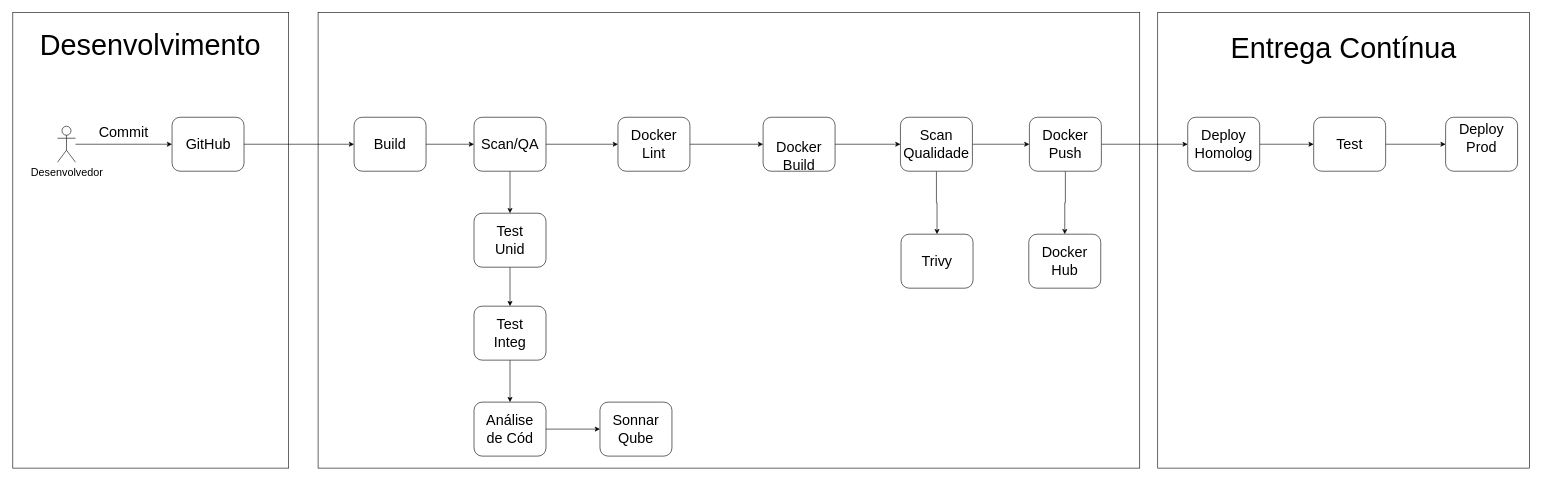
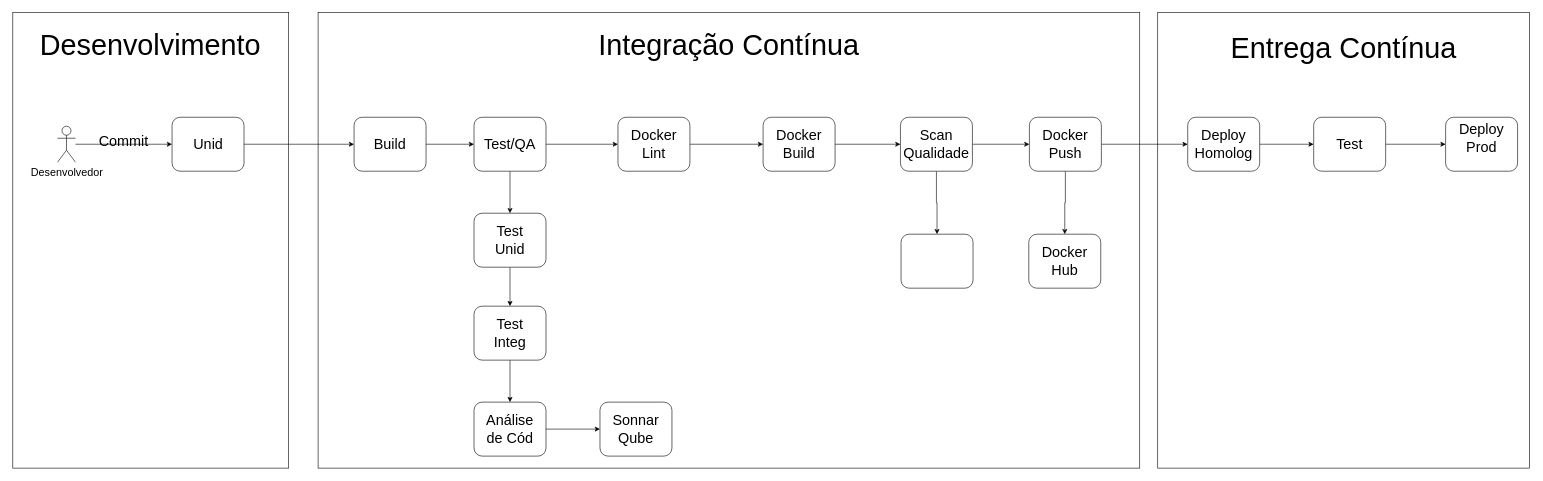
  <mxCell id="0" />
  <mxCell id="1" parent="0" />
  <mxCell id="2" value="" style="rounded=0;whiteSpace=wrap;html=1;" parent="1" vertex="1"><mxGeometry x="1929" y="20" width="620" height="760" as="geometry" /></mxCell>
  <mxCell id="3" value="" style="rounded=0;whiteSpace=wrap;html=1;" parent="1" vertex="1"><mxGeometry x="529" y="20" width="1370" height="760" as="geometry" /></mxCell>
  <mxCell id="4" value="" style="rounded=0;whiteSpace=wrap;html=1;" parent="1" vertex="1"><mxGeometry x="20" y="20" width="460" height="760" as="geometry" /></mxCell>
  <mxCell id="5" value="&lt;font style=&quot;font-size: 48px;&quot;&gt;Desenvolvimento&lt;/font&gt;" style="text;html=1;align=center;verticalAlign=middle;whiteSpace=wrap;rounded=0;" parent="1" vertex="1"><mxGeometry x="20" y="20" width="459" height="110" as="geometry" /></mxCell>
+ <mxCell id="6" value="&lt;font style=&quot;font-size: 48px;&quot;&gt;Integração Contínua&lt;/font&gt;" style="text;html=1;align=center;verticalAlign=middle;whiteSpace=wrap;rounded=0;" parent="1" vertex="1"><mxGeometry x="529" y="20" width="1370" height="110" as="geometry" /></mxCell>
  <mxCell id="7" value="&lt;font style=&quot;font-size: 48px;&quot;&gt;Entrega Contínua&lt;/font&gt;" style="text;html=1;align=center;verticalAlign=middle;whiteSpace=wrap;rounded=0;" parent="1" vertex="1"><mxGeometry x="1929" y="20" width="620" height="120" as="geometry" /></mxCell>
  <mxCell id="8" style="edgeStyle=orthogonalEdgeStyle;rounded=0;orthogonalLoop=1;jettySize=auto;html=1;entryX=0;entryY=0.5;entryDx=0;entryDy=0;" parent="1" source="9" target="11" edge="1"><mxGeometry relative="1" as="geometry" /></mxCell>
  <mxCell id="9" value="&lt;font style=&quot;font-size: 18px;&quot;&gt;Desenvolvedor&lt;/font&gt;" style="shape=umlActor;verticalLabelPosition=bottom;verticalAlign=top;html=1;outlineConnect=0;" parent="1" vertex="1"><mxGeometry x="94.5" y="210" width="30" height="60" as="geometry" /></mxCell>
  <mxCell id="10" style="edgeStyle=orthogonalEdgeStyle;rounded=0;orthogonalLoop=1;jettySize=auto;html=1;exitX=1;exitY=0.5;exitDx=0;exitDy=0;entryX=0;entryY=0.5;entryDx=0;entryDy=0;" parent="1" source="11" target="15" edge="1"><mxGeometry relative="1" as="geometry" /></mxCell>
  <mxCell id="11" value="" style="rounded=1;whiteSpace=wrap;html=1;" parent="1" vertex="1"><mxGeometry x="285.5" y="195" width="120" height="90" as="geometry" /></mxCell>
- <mxCell id="12" value="&lt;font style=&quot;font-size: 24px;&quot;&gt;Commit&lt;/font&gt;" style="text;html=1;align=center;verticalAlign=middle;whiteSpace=wrap;rounded=0;" parent="1" vertex="1"><mxGeometry x="154.5" y="200" width="100" height="40" as="geometry" /></mxCell>
- <mxCell id="13" value="&lt;font style=&quot;font-size: 24px;&quot;&gt;GitHub&lt;/font&gt;" style="text;html=1;align=center;verticalAlign=middle;whiteSpace=wrap;rounded=0;" parent="1" vertex="1"><mxGeometry x="295.5" y="220" width="100" height="40" as="geometry" /></mxCell>
+ <mxCell id="12" value="&lt;font style=&quot;font-size: 24px;&quot;&gt;Commit&lt;/font&gt;" style="text;html=1;align=center;verticalAlign=middle;whiteSpace=wrap;rounded=0;" parent="1" vertex="1"><mxGeometry x="154.5" y="215" width="100" height="40" as="geometry" /></mxCell>
+ <mxCell id="13" value="&lt;font style=&quot;font-size: 24px;&quot;&gt;Unid&lt;/font&gt;" style="text;html=1;align=center;verticalAlign=middle;whiteSpace=wrap;rounded=0;" parent="1" vertex="1"><mxGeometry x="295.5" y="220" width="100" height="40" as="geometry" /></mxCell>
  <mxCell id="14" style="edgeStyle=orthogonalEdgeStyle;rounded=0;orthogonalLoop=1;jettySize=auto;html=1;exitX=1;exitY=0.5;exitDx=0;exitDy=0;entryX=0;entryY=0.5;entryDx=0;entryDy=0;" parent="1" source="15" target="19" edge="1"><mxGeometry relative="1" as="geometry" /></mxCell>
  <mxCell id="15" value="" style="rounded=1;whiteSpace=wrap;html=1;" parent="1" vertex="1"><mxGeometry x="589" y="195" width="120" height="90" as="geometry" /></mxCell>
  <mxCell id="16" value="&lt;font style=&quot;font-size: 24px;&quot;&gt;Build&lt;/font&gt;" style="text;html=1;align=center;verticalAlign=middle;whiteSpace=wrap;rounded=0;" parent="1" vertex="1"><mxGeometry x="599" y="220" width="100" height="40" as="geometry" /></mxCell>
  <mxCell id="17" style="edgeStyle=orthogonalEdgeStyle;rounded=0;orthogonalLoop=1;jettySize=auto;html=1;exitX=0.5;exitY=1;exitDx=0;exitDy=0;entryX=0.5;entryY=0;entryDx=0;entryDy=0;" parent="1" source="19" target="22" edge="1"><mxGeometry relative="1" as="geometry" /></mxCell>
  <mxCell id="18" style="edgeStyle=orthogonalEdgeStyle;rounded=0;orthogonalLoop=1;jettySize=auto;html=1;exitX=1;exitY=0.5;exitDx=0;exitDy=0;entryX=0;entryY=0.5;entryDx=0;entryDy=0;" parent="1" source="19" target="33" edge="1"><mxGeometry relative="1" as="geometry" /></mxCell>
  <mxCell id="19" value="" style="rounded=1;whiteSpace=wrap;html=1;" parent="1" vertex="1"><mxGeometry x="789" y="195" width="120" height="90" as="geometry" /></mxCell>
- <mxCell id="20" value="&lt;font style=&quot;font-size: 24px;&quot;&gt;Scan/QA&lt;/font&gt;" style="text;html=1;align=center;verticalAlign=middle;whiteSpace=wrap;rounded=0;" parent="1" vertex="1"><mxGeometry x="799" y="220" width="100" height="40" as="geometry" /></mxCell>
+ <mxCell id="20" value="&lt;font style=&quot;font-size: 24px;&quot;&gt;Test/QA&lt;/font&gt;" style="text;html=1;align=center;verticalAlign=middle;whiteSpace=wrap;rounded=0;" parent="1" vertex="1"><mxGeometry x="799" y="220" width="100" height="40" as="geometry" /></mxCell>
  <mxCell id="21" style="edgeStyle=orthogonalEdgeStyle;rounded=0;orthogonalLoop=1;jettySize=auto;html=1;exitX=0.5;exitY=1;exitDx=0;exitDy=0;entryX=0.5;entryY=0;entryDx=0;entryDy=0;" parent="1" source="22" target="25" edge="1"><mxGeometry relative="1" as="geometry" /></mxCell>
  <mxCell id="22" value="" style="rounded=1;whiteSpace=wrap;html=1;" parent="1" vertex="1"><mxGeometry x="789" y="355" width="120" height="90" as="geometry" /></mxCell>
  <mxCell id="23" value="&lt;font style=&quot;font-size: 24px;&quot;&gt;Test Unid&lt;/font&gt;" style="text;html=1;align=center;verticalAlign=middle;whiteSpace=wrap;rounded=0;" parent="1" vertex="1"><mxGeometry x="799" y="380" width="100" height="40" as="geometry" /></mxCell>
  <mxCell id="24" style="edgeStyle=orthogonalEdgeStyle;rounded=0;orthogonalLoop=1;jettySize=auto;html=1;exitX=0.5;exitY=1;exitDx=0;exitDy=0;entryX=0.5;entryY=0;entryDx=0;entryDy=0;" parent="1" source="25" target="28" edge="1"><mxGeometry relative="1" as="geometry" /></mxCell>
  <mxCell id="25" value="" style="rounded=1;whiteSpace=wrap;html=1;" parent="1" vertex="1"><mxGeometry x="789" y="510" width="120" height="90" as="geometry" /></mxCell>
  <mxCell id="26" value="&lt;font style=&quot;font-size: 24px;&quot;&gt;Test Integ&lt;/font&gt;" style="text;html=1;align=center;verticalAlign=middle;whiteSpace=wrap;rounded=0;" parent="1" vertex="1"><mxGeometry x="799" y="535" width="100" height="40" as="geometry" /></mxCell>
  <mxCell id="27" style="edgeStyle=orthogonalEdgeStyle;rounded=0;orthogonalLoop=1;jettySize=auto;html=1;exitX=1;exitY=0.5;exitDx=0;exitDy=0;entryX=0;entryY=0.5;entryDx=0;entryDy=0;" parent="1" source="28" target="30" edge="1"><mxGeometry relative="1" as="geometry" /></mxCell>
  <mxCell id="28" value="" style="rounded=1;whiteSpace=wrap;html=1;" parent="1" vertex="1"><mxGeometry x="789" y="670" width="120" height="90" as="geometry" /></mxCell>
  <mxCell id="29" value="&lt;font style=&quot;font-size: 24px;&quot;&gt;Análise de Cód&lt;/font&gt;" style="text;html=1;align=center;verticalAlign=middle;whiteSpace=wrap;rounded=0;" parent="1" vertex="1"><mxGeometry x="799" y="695" width="100" height="40" as="geometry" /></mxCell>
  <mxCell id="30" value="" style="rounded=1;whiteSpace=wrap;html=1;" parent="1" vertex="1"><mxGeometry x="999" y="670" width="120" height="90" as="geometry" /></mxCell>
  <mxCell id="31" value="&lt;font style=&quot;font-size: 24px;&quot;&gt;Sonnar Qube&lt;/font&gt;" style="text;html=1;align=center;verticalAlign=middle;whiteSpace=wrap;rounded=0;" parent="1" vertex="1"><mxGeometry x="1009" y="695" width="100" height="40" as="geometry" /></mxCell>
  <mxCell id="32" style="edgeStyle=orthogonalEdgeStyle;rounded=0;orthogonalLoop=1;jettySize=auto;html=1;exitX=1;exitY=0.5;exitDx=0;exitDy=0;entryX=0;entryY=0.5;entryDx=0;entryDy=0;" parent="1" source="33" target="36" edge="1"><mxGeometry relative="1" as="geometry" /></mxCell>
  <mxCell id="33" value="" style="rounded=1;whiteSpace=wrap;html=1;" parent="1" vertex="1"><mxGeometry x="1029" y="195" width="120" height="90" as="geometry" /></mxCell>
  <mxCell id="34" value="&lt;font style=&quot;font-size: 24px;&quot;&gt;Docker Lint&lt;/font&gt;" style="text;html=1;align=center;verticalAlign=middle;whiteSpace=wrap;rounded=0;" parent="1" vertex="1"><mxGeometry x="1039" y="220" width="100" height="40" as="geometry" /></mxCell>
  <mxCell id="35" style="edgeStyle=orthogonalEdgeStyle;rounded=0;orthogonalLoop=1;jettySize=auto;html=1;exitX=1;exitY=0.5;exitDx=0;exitDy=0;entryX=0;entryY=0.5;entryDx=0;entryDy=0;" parent="1" source="36" target="40" edge="1"><mxGeometry relative="1" as="geometry" /></mxCell>
  <mxCell id="36" value="" style="rounded=1;whiteSpace=wrap;html=1;" parent="1" vertex="1"><mxGeometry x="1271" y="195" width="120" height="90" as="geometry" /></mxCell>
- <mxCell id="37" value="&lt;font style=&quot;font-size: 24px;&quot;&gt;Docker Build&lt;/font&gt;" style="text;html=1;align=center;verticalAlign=middle;whiteSpace=wrap;rounded=0;" parent="1" vertex="1"><mxGeometry x="1281" y="240" width="100" height="40" as="geometry" /></mxCell>
+ <mxCell id="37" value="&lt;font style=&quot;font-size: 24px;&quot;&gt;Docker Build&lt;/font&gt;" style="text;html=1;align=center;verticalAlign=middle;whiteSpace=wrap;rounded=0;" parent="1" vertex="1"><mxGeometry x="1281" y="220" width="100" height="40" as="geometry" /></mxCell>
  <mxCell id="38" style="edgeStyle=orthogonalEdgeStyle;rounded=0;orthogonalLoop=1;jettySize=auto;html=1;exitX=1;exitY=0.5;exitDx=0;exitDy=0;entryX=0;entryY=0.5;entryDx=0;entryDy=0;" parent="1" source="40" target="44" edge="1"><mxGeometry relative="1" as="geometry" /></mxCell>
  <mxCell id="39" style="edgeStyle=orthogonalEdgeStyle;rounded=0;orthogonalLoop=1;jettySize=auto;html=1;exitX=0.5;exitY=1;exitDx=0;exitDy=0;entryX=0.5;entryY=0;entryDx=0;entryDy=0;" parent="1" source="40" target="46" edge="1"><mxGeometry relative="1" as="geometry" /></mxCell>
  <mxCell id="40" value="" style="rounded=1;whiteSpace=wrap;html=1;" parent="1" vertex="1"><mxGeometry x="1500" y="195" width="120" height="90" as="geometry" /></mxCell>
  <mxCell id="41" value="&lt;font style=&quot;font-size: 24px;&quot;&gt;Scan Qualidade&lt;/font&gt;" style="text;html=1;align=center;verticalAlign=middle;whiteSpace=wrap;rounded=0;" parent="1" vertex="1"><mxGeometry x="1510" y="220" width="100" height="40" as="geometry" /></mxCell>
  <mxCell id="42" style="edgeStyle=orthogonalEdgeStyle;rounded=0;orthogonalLoop=1;jettySize=auto;html=1;exitX=0.5;exitY=1;exitDx=0;exitDy=0;entryX=0.5;entryY=0;entryDx=0;entryDy=0;" parent="1" source="44" target="48" edge="1"><mxGeometry relative="1" as="geometry" /></mxCell>
  <mxCell id="43" style="edgeStyle=orthogonalEdgeStyle;rounded=0;orthogonalLoop=1;jettySize=auto;html=1;exitX=1;exitY=0.5;exitDx=0;exitDy=0;entryX=0;entryY=0.5;entryDx=0;entryDy=0;" parent="1" source="44" target="51" edge="1"><mxGeometry relative="1" as="geometry" /></mxCell>
  <mxCell id="44" value="" style="rounded=1;whiteSpace=wrap;html=1;" parent="1" vertex="1"><mxGeometry x="1715" y="195" width="120" height="90" as="geometry" /></mxCell>
  <mxCell id="45" value="&lt;font style=&quot;font-size: 24px;&quot;&gt;Docker Push&lt;/font&gt;" style="text;html=1;align=center;verticalAlign=middle;whiteSpace=wrap;rounded=0;" parent="1" vertex="1"><mxGeometry x="1725" y="220" width="100" height="40" as="geometry" /></mxCell>
  <mxCell id="46" value="" style="rounded=1;whiteSpace=wrap;html=1;" parent="1" vertex="1"><mxGeometry x="1501" y="390" width="120" height="90" as="geometry" /></mxCell>
- <mxCell id="47" value="&lt;font style=&quot;font-size: 24px;&quot;&gt;Trivy&lt;/font&gt;" style="text;html=1;align=center;verticalAlign=middle;whiteSpace=wrap;rounded=0;" parent="1" vertex="1"><mxGeometry x="1511" y="415" width="100" height="40" as="geometry" /></mxCell>
  <mxCell id="48" value="" style="rounded=1;whiteSpace=wrap;html=1;" parent="1" vertex="1"><mxGeometry x="1714" y="390" width="120" height="90" as="geometry" /></mxCell>
  <mxCell id="49" value="&lt;font style=&quot;font-size: 24px;&quot;&gt;Docker Hub&lt;/font&gt;" style="text;html=1;align=center;verticalAlign=middle;whiteSpace=wrap;rounded=0;" parent="1" vertex="1"><mxGeometry x="1724" y="415" width="100" height="40" as="geometry" /></mxCell>
  <mxCell id="50" style="edgeStyle=orthogonalEdgeStyle;rounded=0;orthogonalLoop=1;jettySize=auto;html=1;exitX=1;exitY=0.5;exitDx=0;exitDy=0;entryX=0;entryY=0.5;entryDx=0;entryDy=0;" parent="1" source="51" target="54" edge="1"><mxGeometry relative="1" as="geometry" /></mxCell>
  <mxCell id="51" value="" style="rounded=1;whiteSpace=wrap;html=1;" parent="1" vertex="1"><mxGeometry x="1979" y="195" width="120" height="90" as="geometry" /></mxCell>
  <mxCell id="52" value="&lt;font style=&quot;font-size: 24px;&quot;&gt;Deploy Homolog&lt;/font&gt;" style="text;html=1;align=center;verticalAlign=middle;whiteSpace=wrap;rounded=0;" parent="1" vertex="1"><mxGeometry x="1989" y="220" width="100" height="40" as="geometry" /></mxCell>
  <mxCell id="53" style="edgeStyle=orthogonalEdgeStyle;rounded=0;orthogonalLoop=1;jettySize=auto;html=1;exitX=1;exitY=0.5;exitDx=0;exitDy=0;entryX=0;entryY=0.5;entryDx=0;entryDy=0;" parent="1" source="54" target="56" edge="1"><mxGeometry relative="1" as="geometry" /></mxCell>
  <mxCell id="54" value="" style="rounded=1;whiteSpace=wrap;html=1;" parent="1" vertex="1"><mxGeometry x="2189" y="195" width="120" height="90" as="geometry" /></mxCell>
  <mxCell id="55" value="&lt;font style=&quot;font-size: 24px;&quot;&gt;Test&lt;/font&gt;" style="text;html=1;align=center;verticalAlign=middle;whiteSpace=wrap;rounded=0;" parent="1" vertex="1"><mxGeometry x="2199" y="220" width="100" height="40" as="geometry" /></mxCell>
  <mxCell id="56" value="" style="rounded=1;whiteSpace=wrap;html=1;" parent="1" vertex="1"><mxGeometry x="2409" y="195" width="120" height="90" as="geometry" /></mxCell>
  <mxCell id="57" value="&lt;font style=&quot;font-size: 24px;&quot;&gt;Deploy&lt;br&gt;Prod&lt;/font&gt;" style="text;html=1;align=center;verticalAlign=middle;whiteSpace=wrap;rounded=0;" parent="1" vertex="1"><mxGeometry x="2419" y="210" width="100" height="40" as="geometry" /></mxCell>
